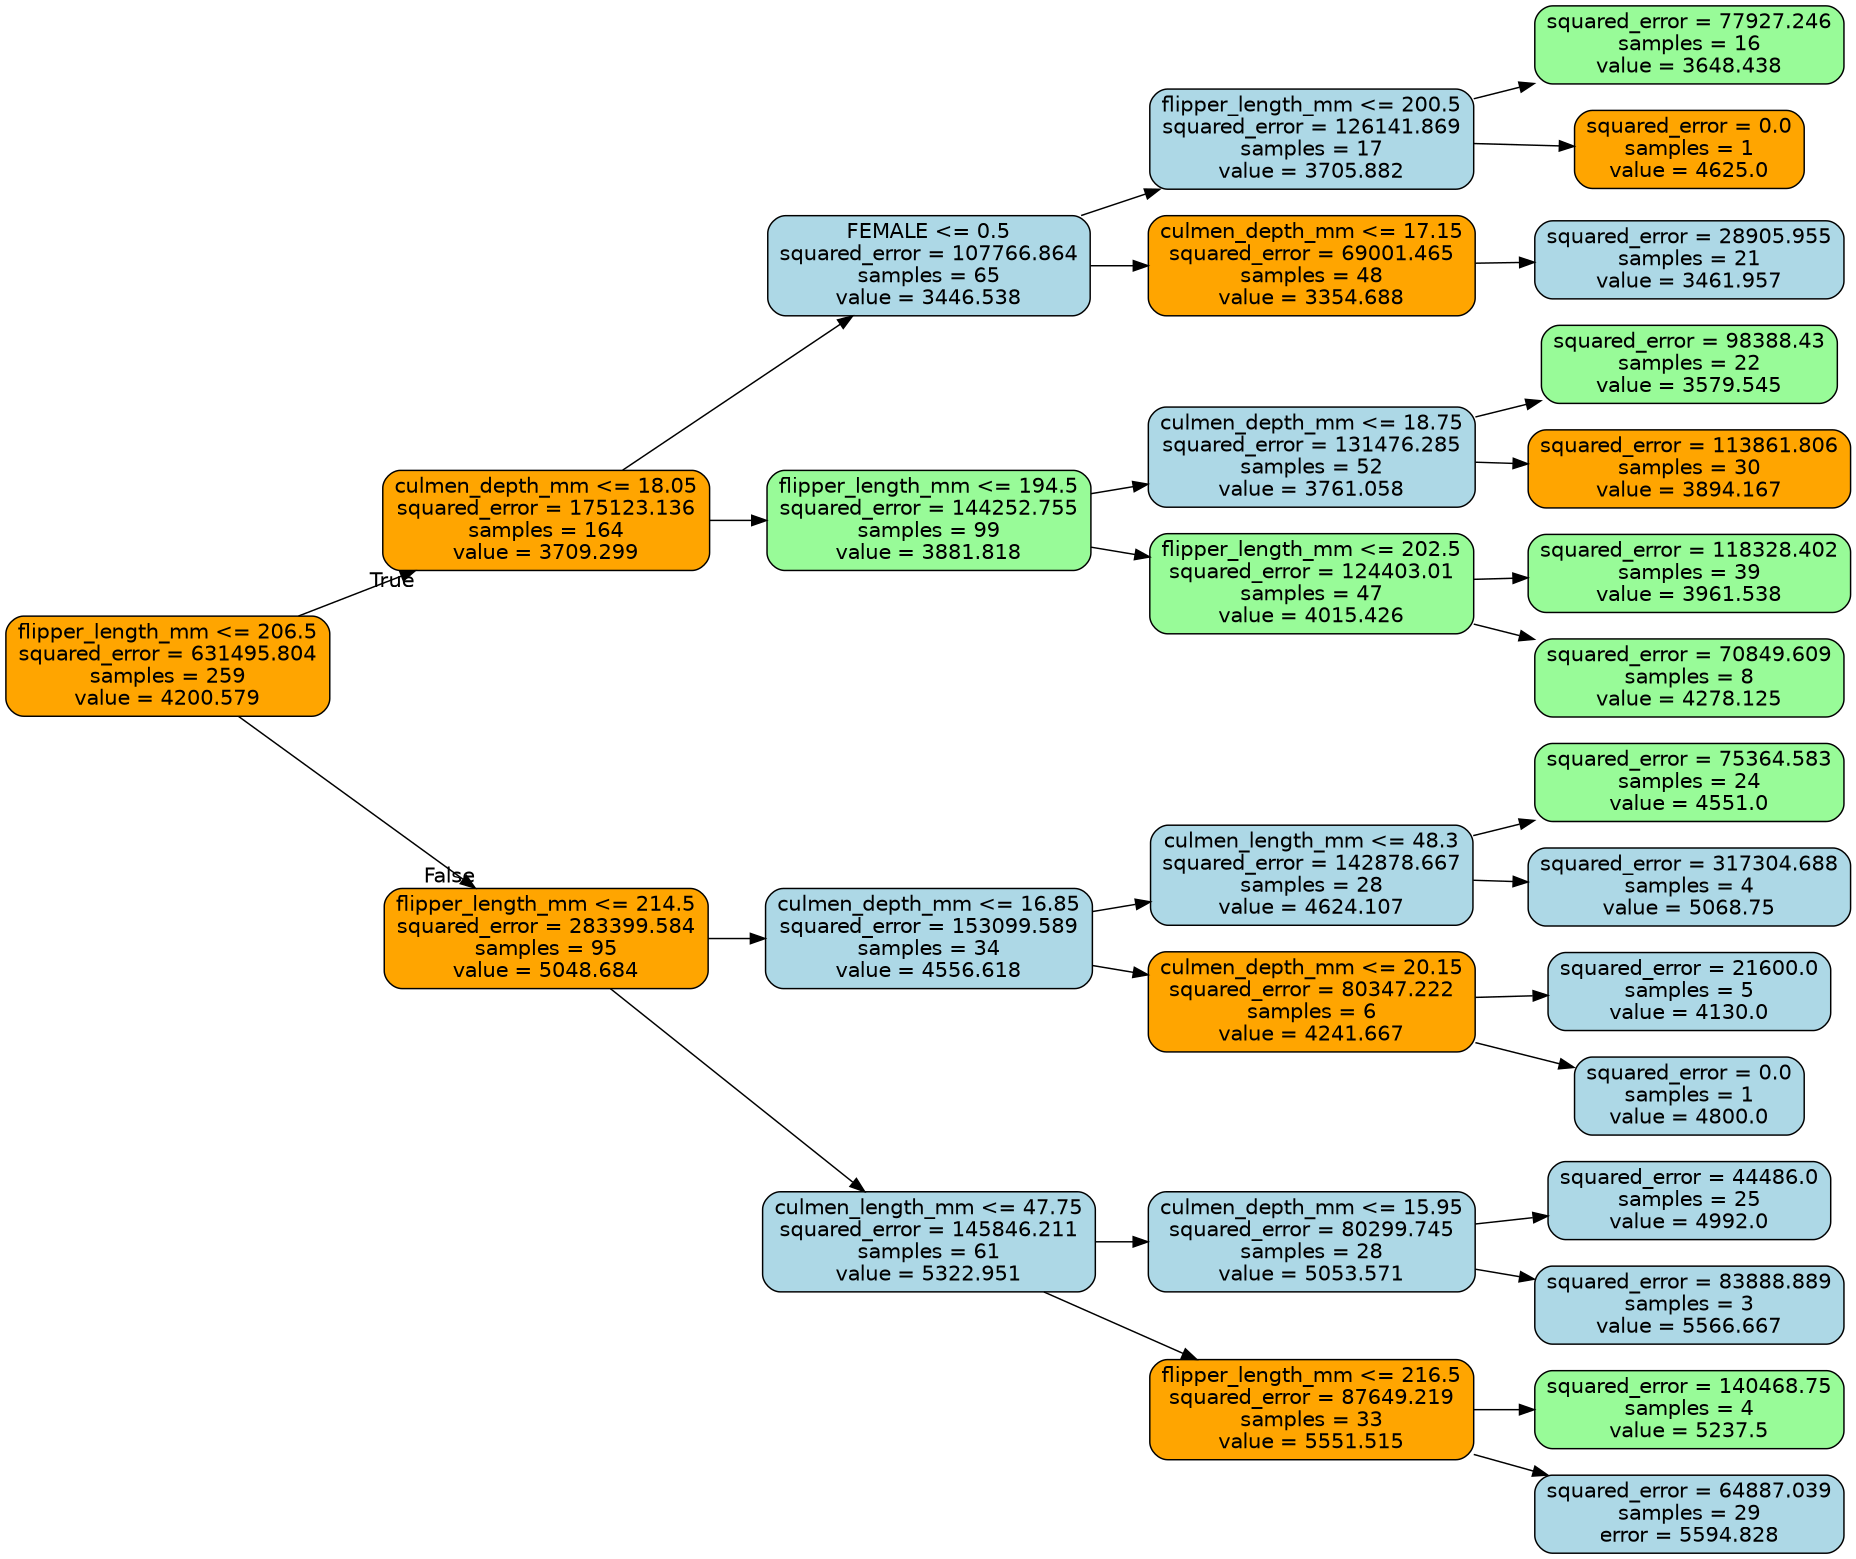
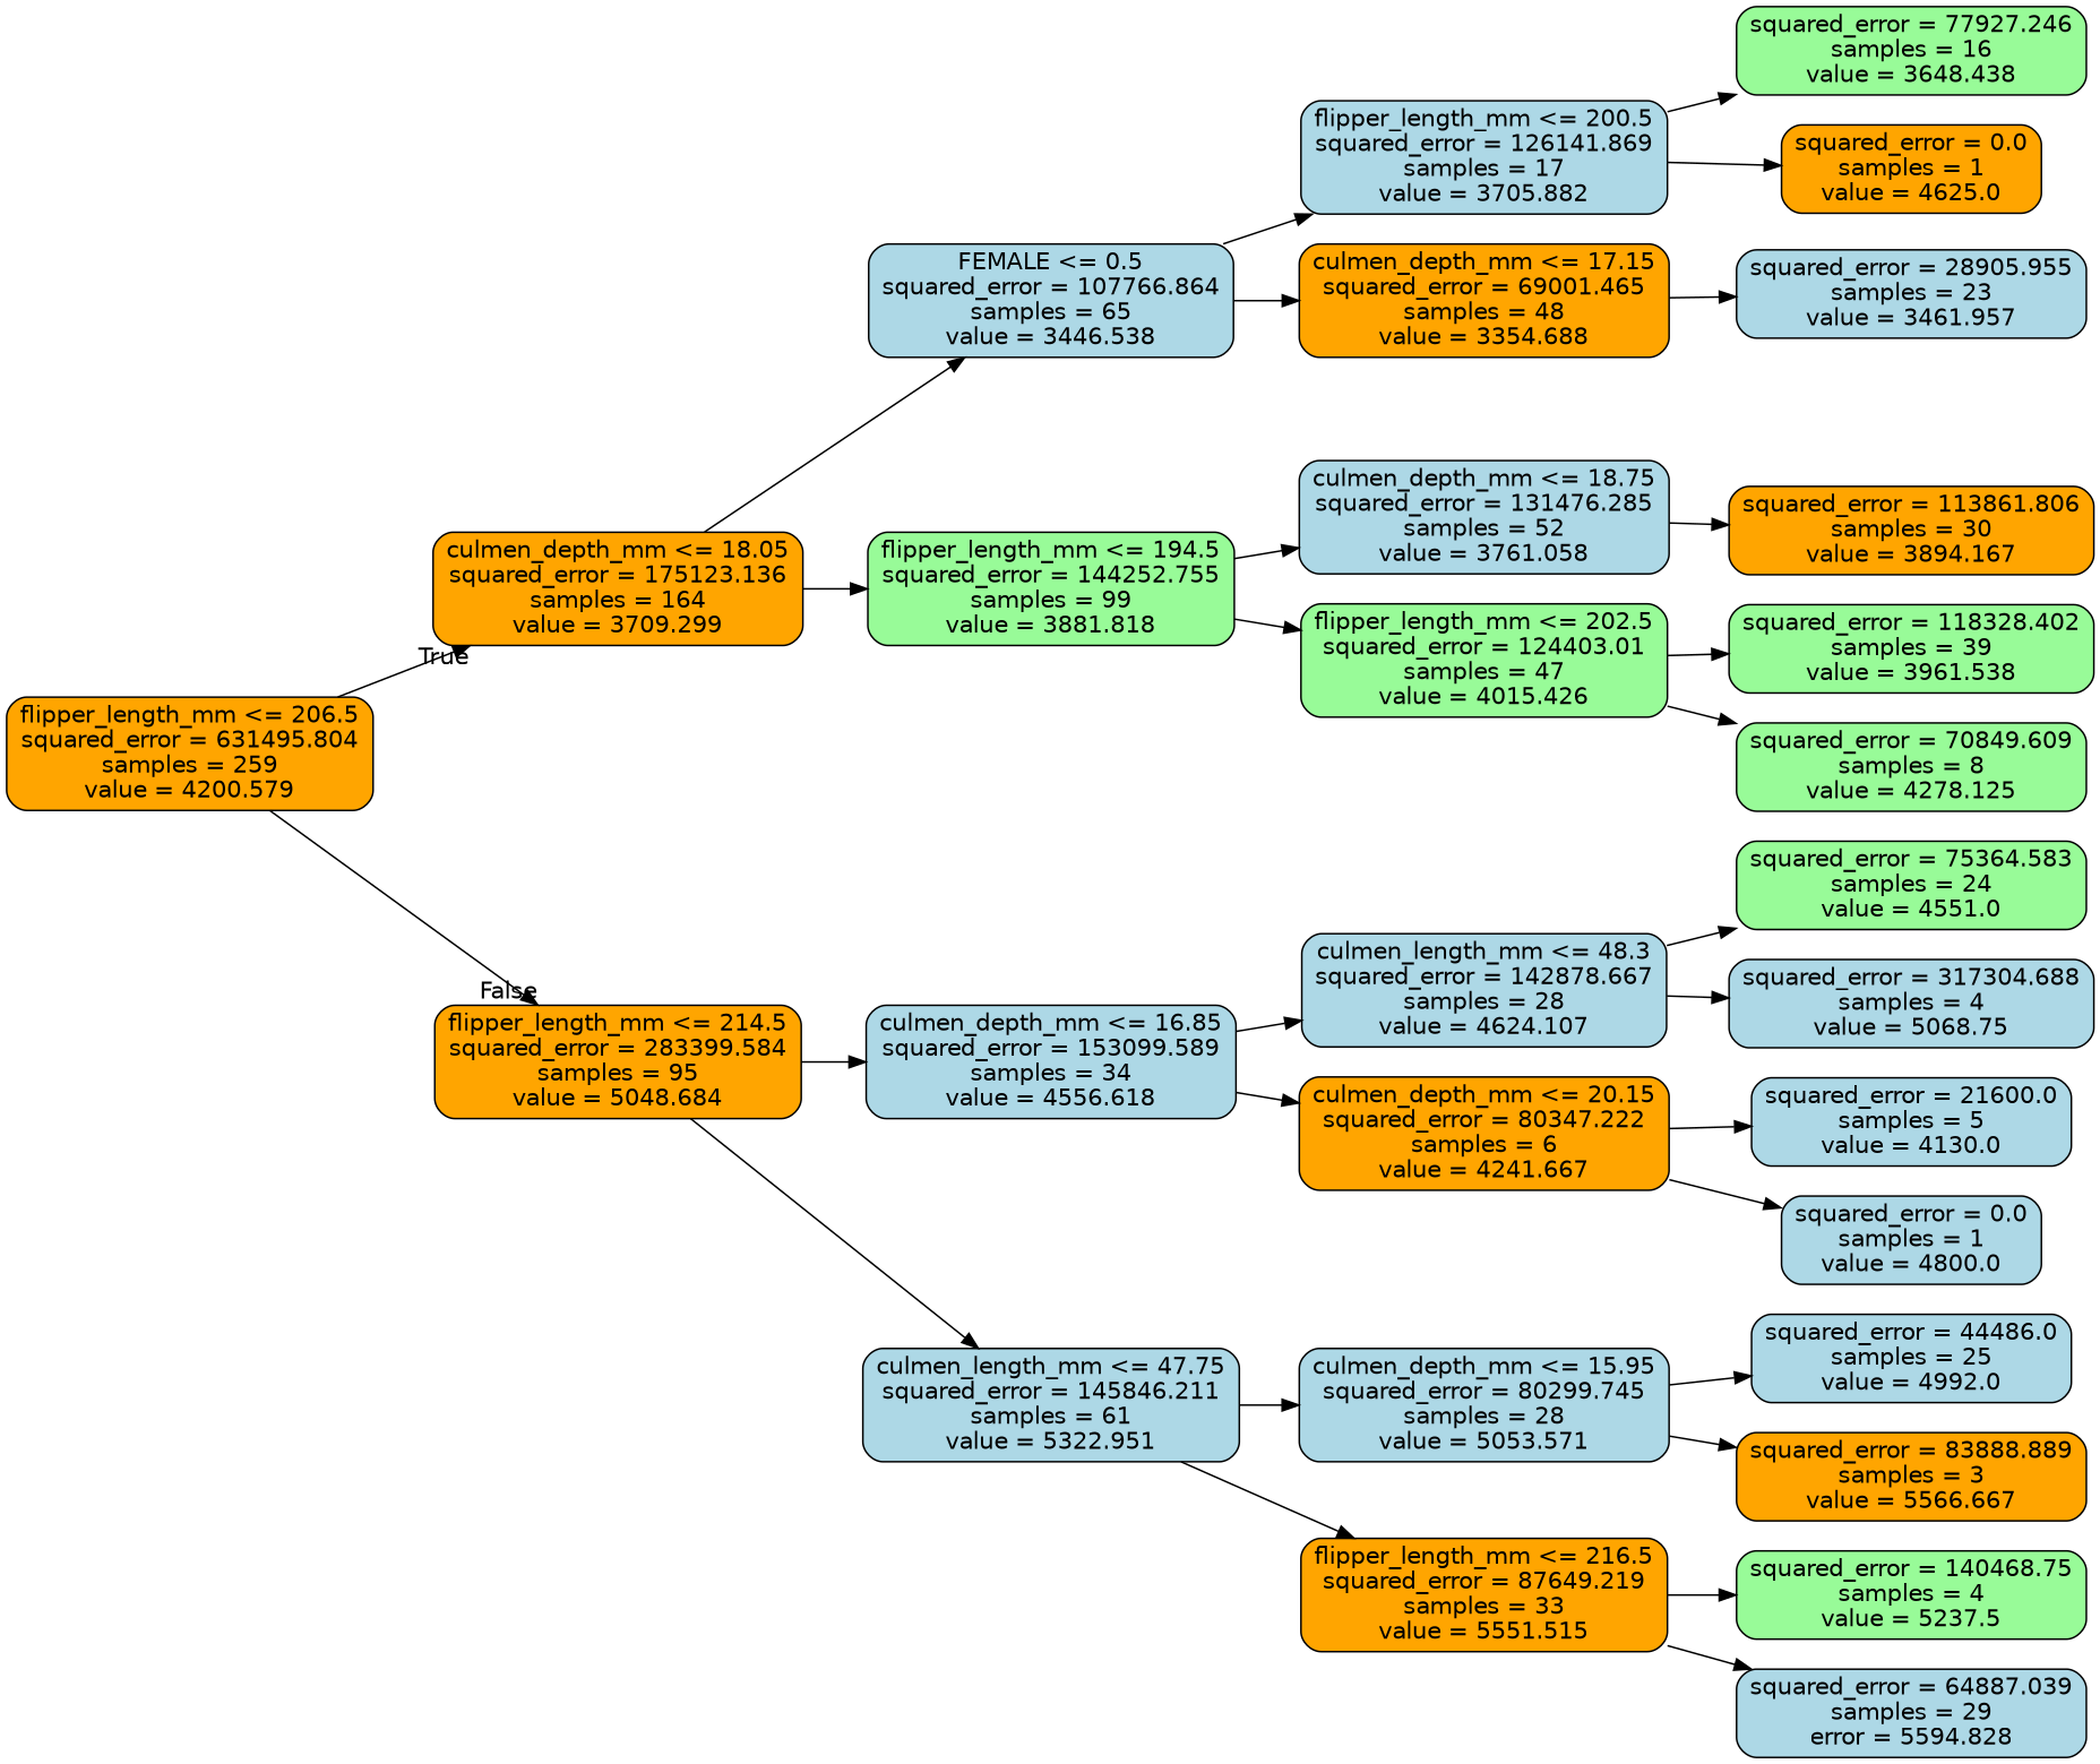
  digraph {
    rankdir=LR
    node [color=black fillcolor=lightblue fontname=helvetica shape=box style="filled, rounded"]
    edge [fontname=helvetica]
    n1 [fillcolor=orange label="flipper_length_mm <= 206.5\nsquared_error = 631495.804\nsamples = 259\nvalue = 4200.579"]
    n2 [fillcolor=orange label="culmen_depth_mm <= 18.05\nsquared_error = 175123.136\nsamples = 164\nvalue = 3709.299"]
    n3 [fillcolor=orange label="flipper_length_mm <= 214.5\nsquared_error = 283399.584\nsamples = 95\nvalue = 5048.684"]
    n4 [label="FEMALE <= 0.5\nsquared_error = 107766.864\nsamples = 65\nvalue = 3446.538"]
    n5 [fillcolor=palegreen label="flipper_length_mm <= 194.5\nsquared_error = 144252.755\nsamples = 99\nvalue = 3881.818"]
    n6 [label="culmen_depth_mm <= 16.85\nsquared_error = 153099.589\nsamples = 34\nvalue = 4556.618"]
    n7 [label="culmen_length_mm <= 47.75\nsquared_error = 145846.211\nsamples = 61\nvalue = 5322.951"]
    n8 [label="flipper_length_mm <= 200.5\nsquared_error = 126141.869\nsamples = 17\nvalue = 3705.882"]
    n9 [fillcolor=orange label="culmen_depth_mm <= 17.15\nsquared_error = 69001.465\nsamples = 48\nvalue = 3354.688"]
    n10 [label="culmen_depth_mm <= 18.75\nsquared_error = 131476.285\nsamples = 52\nvalue = 3761.058"]
    n11 [fillcolor=palegreen label="flipper_length_mm <= 202.5\nsquared_error = 124403.01\nsamples = 47\nvalue = 4015.426"]
    n12 [fillcolor=palegreen label="squared_error = 77927.246\nsamples = 16\nvalue = 3648.438"]
    n13 [fillcolor=orange label="squared_error = 0.0\nsamples = 1\nvalue = 4625.0"]
-   n14 [label="squared_error = 28905.955\nsamples = 21\nvalue = 3461.957"]
-   n15 [fillcolor=palegreen label="squared_error = 98388.43\nsamples = 22\nvalue = 3579.545"]
+   n14 [label="squared_error = 28905.955\nsamples = 23\nvalue = 3461.957"]
    n16 [fillcolor=orange label="squared_error = 113861.806\nsamples = 30\nvalue = 3894.167"]
    n17 [fillcolor=palegreen label="squared_error = 118328.402\nsamples = 39\nvalue = 3961.538"]
    n18 [fillcolor=palegreen label="squared_error = 70849.609\nsamples = 8\nvalue = 4278.125"]
    n19 [label="culmen_length_mm <= 48.3\nsquared_error = 142878.667\nsamples = 28\nvalue = 4624.107"]
    n20 [fillcolor=orange label="culmen_depth_mm <= 20.15\nsquared_error = 80347.222\nsamples = 6\nvalue = 4241.667"]
    n21 [label="culmen_depth_mm <= 15.95\nsquared_error = 80299.745\nsamples = 28\nvalue = 5053.571"]
    n22 [fillcolor=orange label="flipper_length_mm <= 216.5\nsquared_error = 87649.219\nsamples = 33\nvalue = 5551.515"]
    n23 [fillcolor=palegreen label="squared_error = 75364.583\nsamples = 24\nvalue = 4551.0"]
    n24 [label="squared_error = 317304.688\nsamples = 4\nvalue = 5068.75"]
    n25 [label="squared_error = 21600.0\nsamples = 5\nvalue = 4130.0"]
    n26 [label="squared_error = 0.0\nsamples = 1\nvalue = 4800.0"]
    n27 [label="squared_error = 44486.0\nsamples = 25\nvalue = 4992.0"]
-   n28 [label="squared_error = 83888.889\nsamples = 3\nvalue = 5566.667"]
+   n28 [fillcolor=orange label="squared_error = 83888.889\nsamples = 3\nvalue = 5566.667"]
    n29 [fillcolor=palegreen label="squared_error = 140468.75\nsamples = 4\nvalue = 5237.5"]
    n30 [label="squared_error = 64887.039\nsamples = 29\nerror = 5594.828"]
    n1 -> n2 [headlabel=True labelangle=45 labeldistance=2.5]
    n1 -> n3 [headlabel=False labelangle=-45 labeldistance=2.5]
    n2 -> n4
    n2 -> n5
    n3 -> n6
    n3 -> n7
    n4 -> n8
    n4 -> n9
    n5 -> n10
    n5 -> n11
    n6 -> n19
    n6 -> n20
    n7 -> n21
    n7 -> n22
    n8 -> n12
    n8 -> n13
    n9 -> n14
-   n10 -> n15
    n10 -> n16
    n11 -> n17
    n11 -> n18
    n19 -> n23
    n19 -> n24
    n20 -> n25
    n20 -> n26
    n21 -> n27
    n21 -> n28
    n22 -> n29
    n22 -> n30
  }
